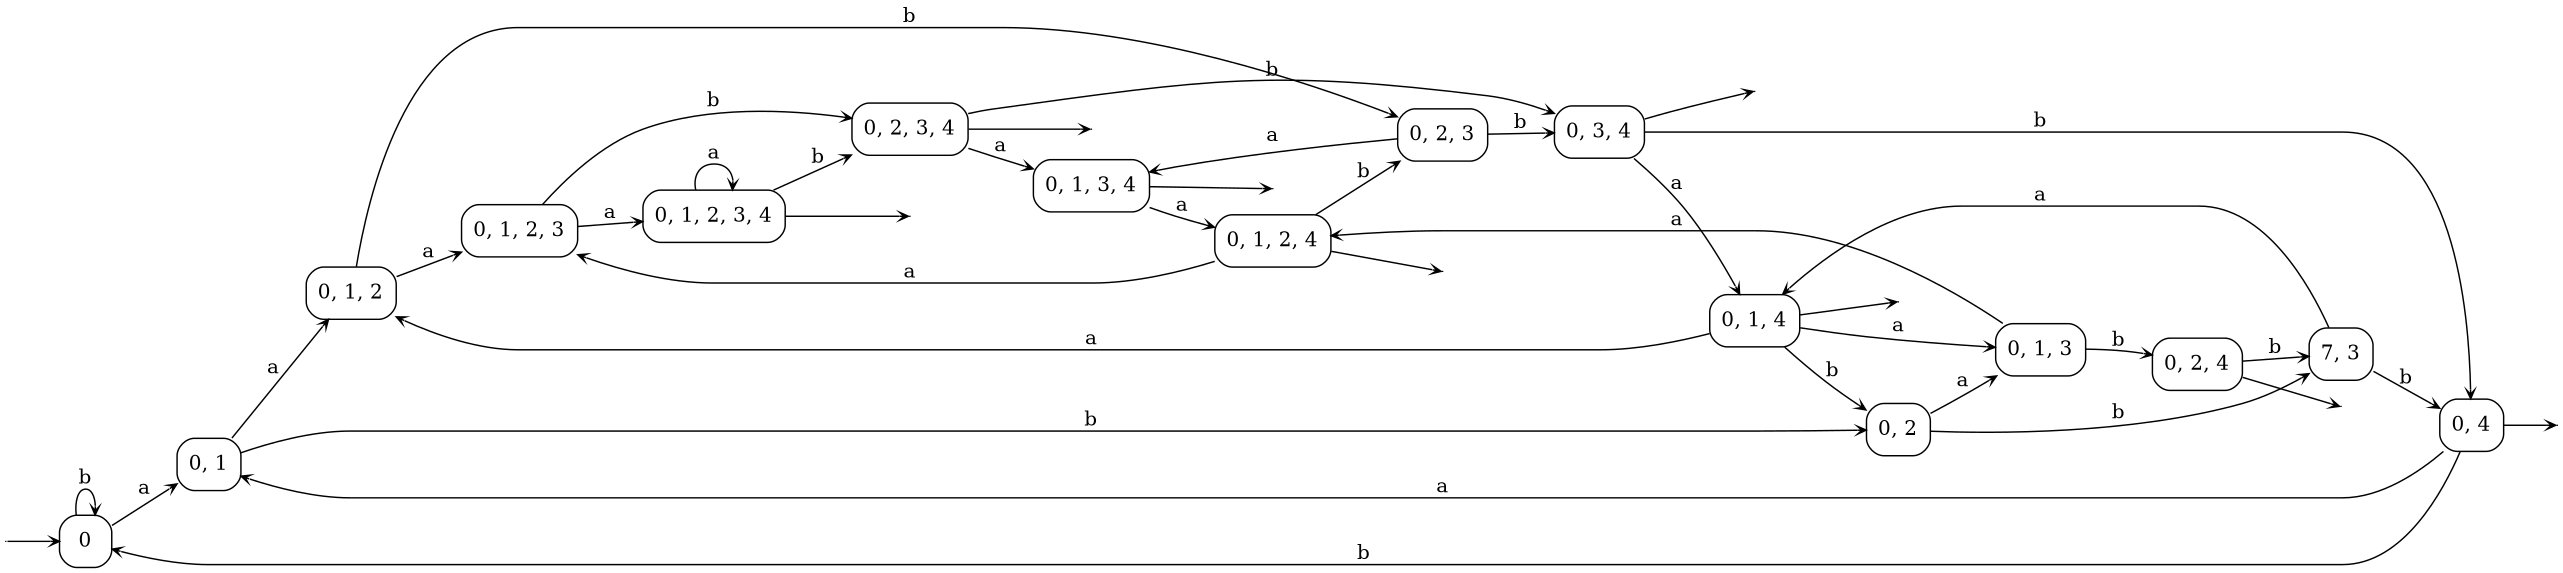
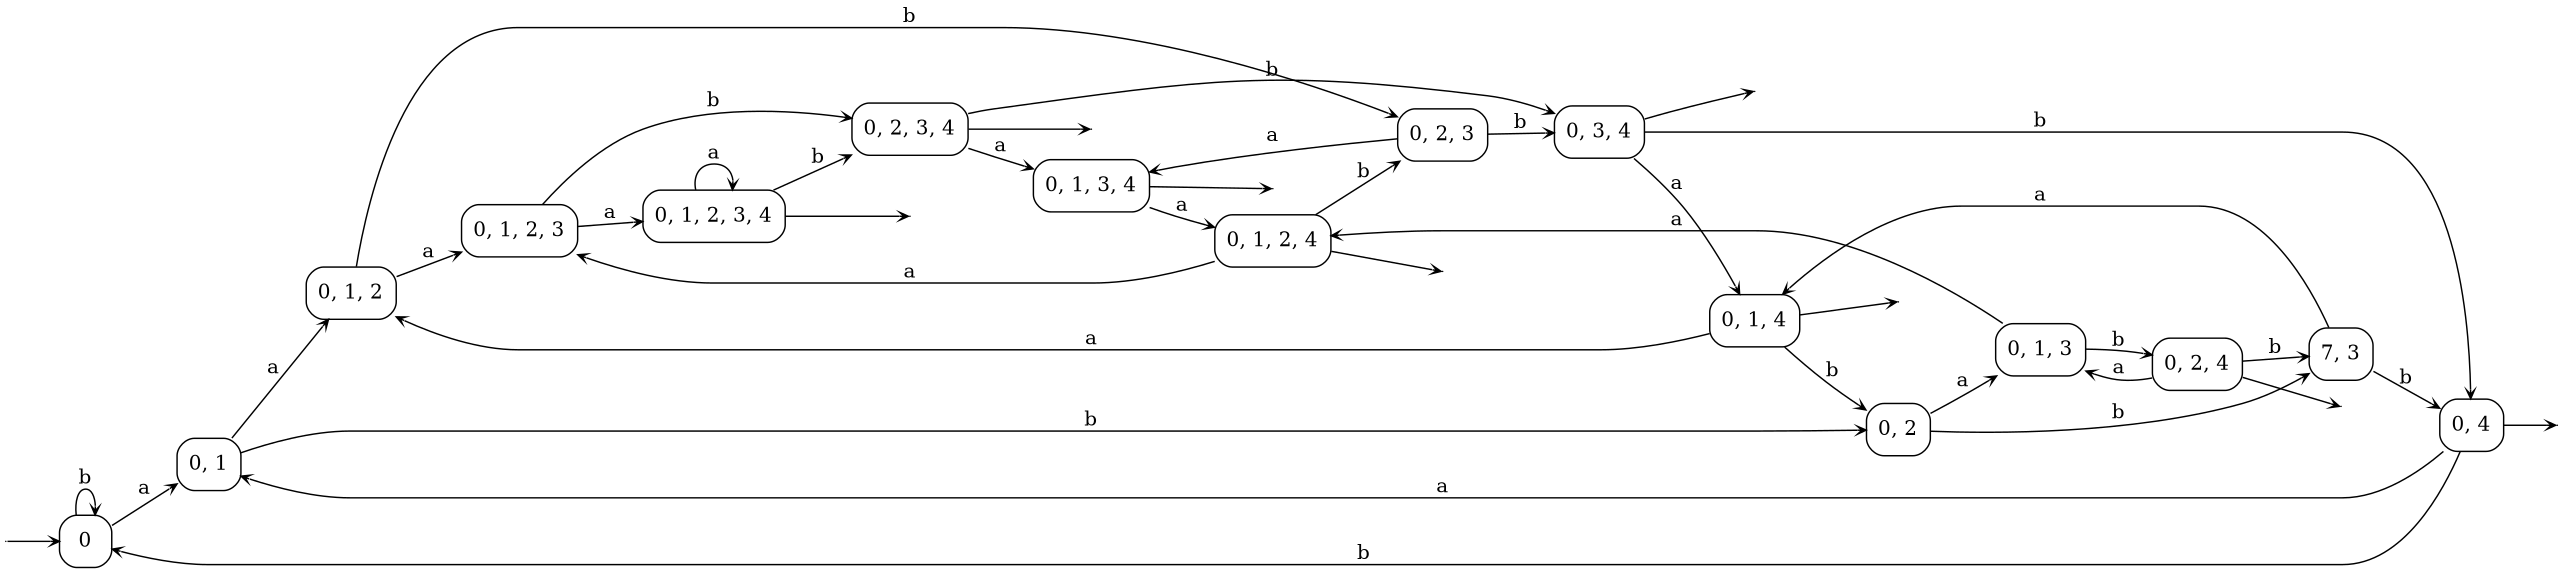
  digraph {
    rankdir=LR
    vcsn_context="lal_char(ab), b"
    node [shape=box style=rounded]
    edge [arrowhead=vee arrowsize=.6]
    I0 [shape=point width=0 style=""]
    F6 [shape=point width=0 style=""]
    F7 [shape=point width=0 style=""]
    F8 [shape=point width=0 style=""]
    F9 [shape=point width=0 style=""]
    F12 [shape=point width=0 style=""]
    F13 [shape=point width=0 style=""]
    F14 [shape=point width=0 style=""]
    F15 [shape=point width=0 style=""]
    n10 [label=0 width=0.5]
    n11 [label="0, 1" width=0.5]
    n12 [label="0, 1, 2" width=0.5]
    n13 [label="0, 2" width=0.5]
    n14 [label="0, 1, 3" width=0.5]
    n15 [label="7, 3" width=0.5]
    n16 [label="0, 1, 4" width=0.5]
    n17 [label="0, 4" width=0.5]
    n18 [label="0, 1, 2, 4" width=0.5]
    n19 [label="0, 2, 4" width=0.5]
    n20 [label="0, 1, 2, 3" width=0.5]
    n21 [label="0, 2, 3" width=0.5]
    n22 [label="0, 1, 3, 4" width=0.5]
    n23 [label="0, 3, 4" width=0.5]
    n24 [label="0, 1, 2, 3, 4" width=0.5]
    n25 [label="0, 2, 3, 4" width=0.5]
    subgraph sub_1 {
      I0
      F6
      F7
      F8
      F9
      F12
      F13
      F14
      F15
    }
    subgraph sub_2 {
      n10
      n11
      n12
      n13
      n14
      n15
      n16
      n17
      n18
      n19
      n20
      n21
      n22
      n23
      n24
      n25
    }
    I0 -> n10
    n10 -> n10 [label=b]
    n10 -> n11 [label=a]
    n11 -> n12 [label=a]
    n11 -> n13 [label=b]
    n12 -> n20 [label=a]
    n12 -> n21 [label=b]
    n13 -> n14 [label=a]
    n13 -> n15 [label=b]
    n14 -> n18 [label=a]
    n14 -> n19 [label=b]
    n15 -> n16 [label=a]
    n15 -> n17 [label=b]
    n16 -> F6
    n16 -> n12 [label=a]
    n16 -> n13 [label=b]
    n17 -> F7
    n17 -> n10 [label=b]
    n17 -> n11 [label=a]
    n18 -> F8
    n18 -> n20 [label=a]
    n18 -> n21 [label=b]
    n19 -> F9
-   n16 -> n14 [label=a]
+   n19 -> n14 [label=a]
    n19 -> n15 [label=b]
    n20 -> n24 [label=a]
    n20 -> n25 [label=b]
    n21 -> n22 [label=a]
    n21 -> n23 [label=b]
    n22 -> F12
    n22 -> n18 [label=a]
    n23 -> F13
    n23 -> n16 [label=a]
    n23 -> n17 [label=b]
    n24 -> F14
    n24 -> n24 [label=a]
    n24 -> n25 [label=b]
    n25 -> F15
    n25 -> n22 [label=a]
    n25 -> n23 [label=b]
  }
